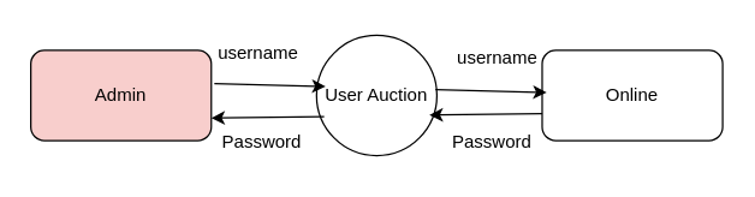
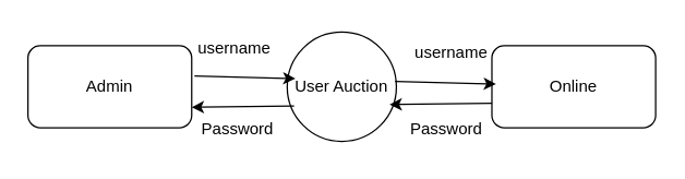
  <mxCell id="0" />
  <mxCell id="1" parent="0" />
- <mxCell id="2" value="Admin" style="rounded=1;whiteSpace=wrap;html=1;fillColor=#f8cecc;" vertex="1" parent="1"><mxGeometry x="20" y="33" width="120" height="60" as="geometry" /></mxCell>
+ <mxCell id="2" value="Admin" style="rounded=1;whiteSpace=wrap;html=1;" vertex="1" parent="1"><mxGeometry x="20" y="33" width="120" height="60" as="geometry" /></mxCell>
  <mxCell id="3" value="User Auction" style="ellipse;whiteSpace=wrap;html=1;aspect=fixed;" vertex="1" parent="1"><mxGeometry x="210" y="23" width="80" height="80" as="geometry" /></mxCell>
  <mxCell id="4" value="Online" style="rounded=1;whiteSpace=wrap;html=1;" vertex="1" parent="1"><mxGeometry x="360" y="33" width="120" height="60" as="geometry" /></mxCell>
  <mxCell id="5" value="" style="endArrow=classic;html=1;rounded=0;entryX=0.075;entryY=0.425;entryDx=0;entryDy=0;entryPerimeter=0;exitX=1.017;exitY=0.367;exitDx=0;exitDy=0;exitPerimeter=0;" edge="1" parent="1" source="2" target="3"><mxGeometry width="50" height="50" relative="1" as="geometry"><mxPoint x="170" y="23" as="sourcePoint" /><mxPoint x="220" y="-27" as="targetPoint" /></mxGeometry></mxCell>
  <mxCell id="6" value="" style="endArrow=classic;html=1;rounded=0;entryX=0.075;entryY=0.425;entryDx=0;entryDy=0;entryPerimeter=0;exitX=1.017;exitY=0.367;exitDx=0;exitDy=0;exitPerimeter=0;" edge="1" parent="1"><mxGeometry width="50" height="50" relative="1" as="geometry"><mxPoint x="289.04" y="59.02" as="sourcePoint" /><mxPoint x="363" y="61" as="targetPoint" /></mxGeometry></mxCell>
  <mxCell id="7" value="" style="endArrow=classic;html=1;rounded=0;entryX=1;entryY=0.75;entryDx=0;entryDy=0;exitX=0.063;exitY=0.675;exitDx=0;exitDy=0;exitPerimeter=0;" edge="1" parent="1" source="3" target="2"><mxGeometry width="50" height="50" relative="1" as="geometry"><mxPoint x="160" y="253" as="sourcePoint" /><mxPoint x="210" y="203" as="targetPoint" /></mxGeometry></mxCell>
  <mxCell id="8" value="" style="endArrow=classic;html=1;rounded=0;entryX=1;entryY=0.75;entryDx=0;entryDy=0;exitX=0.063;exitY=0.675;exitDx=0;exitDy=0;exitPerimeter=0;" edge="1" parent="1"><mxGeometry width="50" height="50" relative="1" as="geometry"><mxPoint x="360.04" y="75" as="sourcePoint" /><mxPoint x="285" y="76" as="targetPoint" /></mxGeometry></mxCell>
  <mxCell id="9" value="username" style="text;html=1;align=center;verticalAlign=middle;resizable=0;points=[];autosize=1;strokeColor=none;fillColor=none;" vertex="1" parent="1"><mxGeometry x="131" y="20" width="80" height="30" as="geometry" /></mxCell>
  <mxCell id="10" value="username" style="text;html=1;align=center;verticalAlign=middle;resizable=0;points=[];autosize=1;strokeColor=none;fillColor=none;" vertex="1" parent="1"><mxGeometry x="290" y="23" width="80" height="30" as="geometry" /></mxCell>
  <mxCell id="11" value="Password&lt;span style=&quot;white-space: pre;&quot;&gt;&#09;&lt;/span&gt;" style="text;html=1;align=center;verticalAlign=middle;resizable=0;points=[];autosize=1;strokeColor=none;fillColor=none;" vertex="1" parent="1"><mxGeometry x="137" y="79" width="100" height="30" as="geometry" /></mxCell>
  <mxCell id="12" value="Password&lt;span style=&quot;white-space: pre;&quot;&gt;&#09;&lt;/span&gt;" style="text;html=1;align=center;verticalAlign=middle;resizable=0;points=[];autosize=1;strokeColor=none;fillColor=none;" vertex="1" parent="1"><mxGeometry x="290" y="79" width="100" height="30" as="geometry" /></mxCell>
